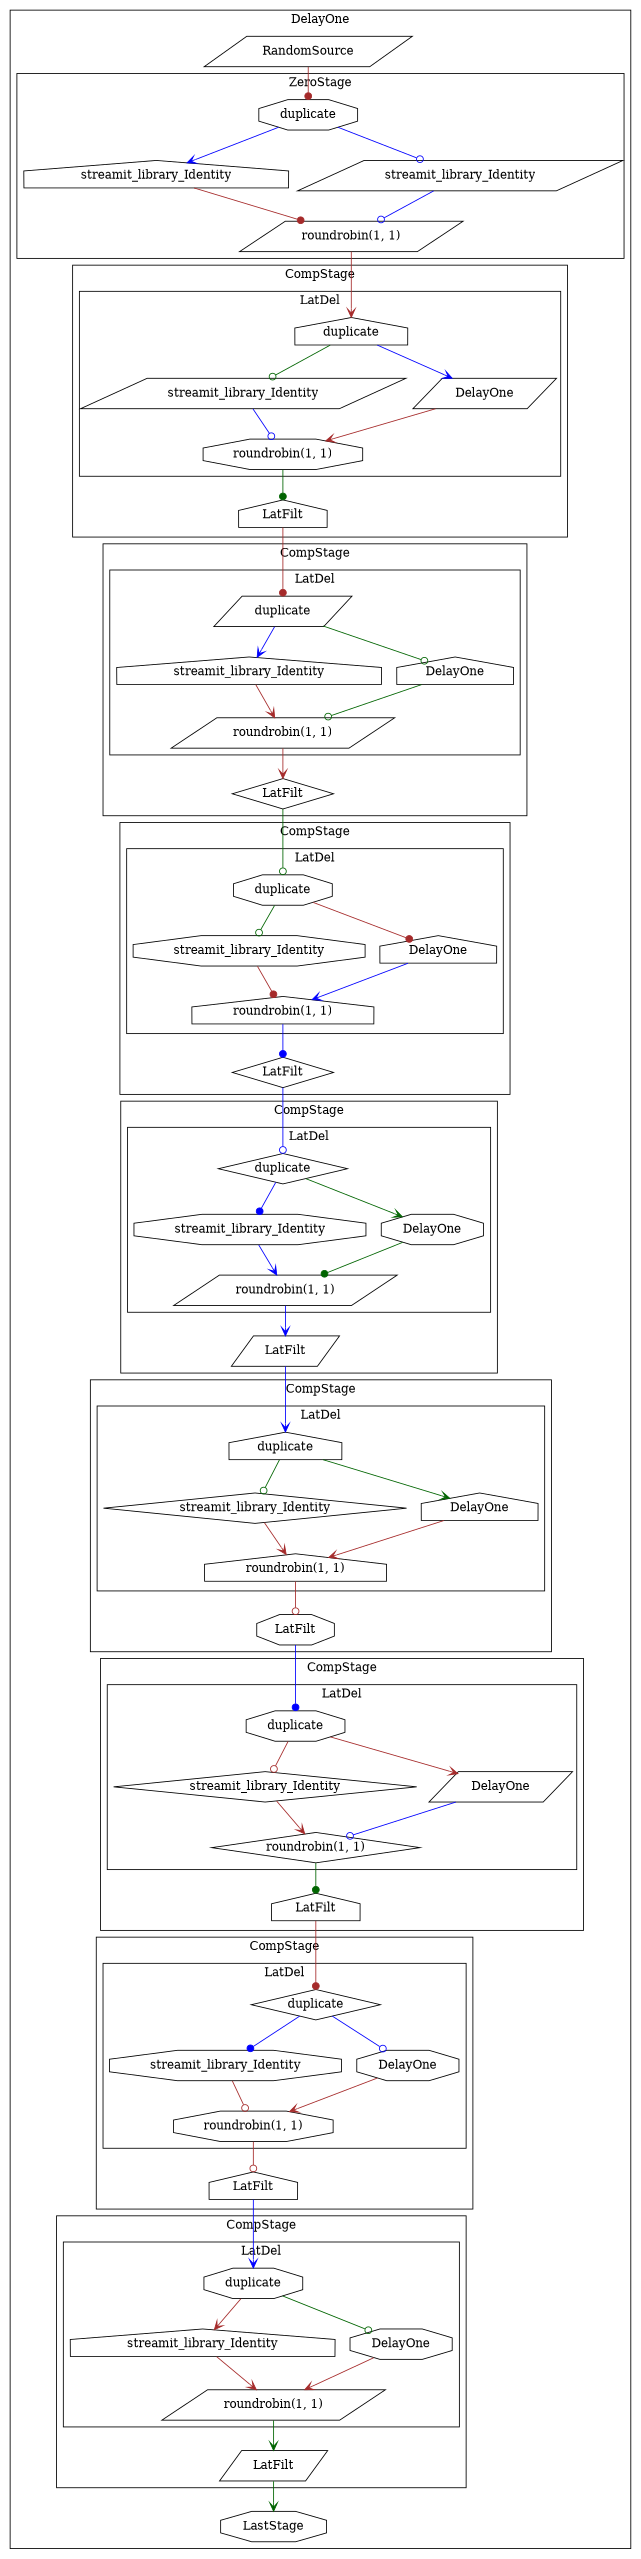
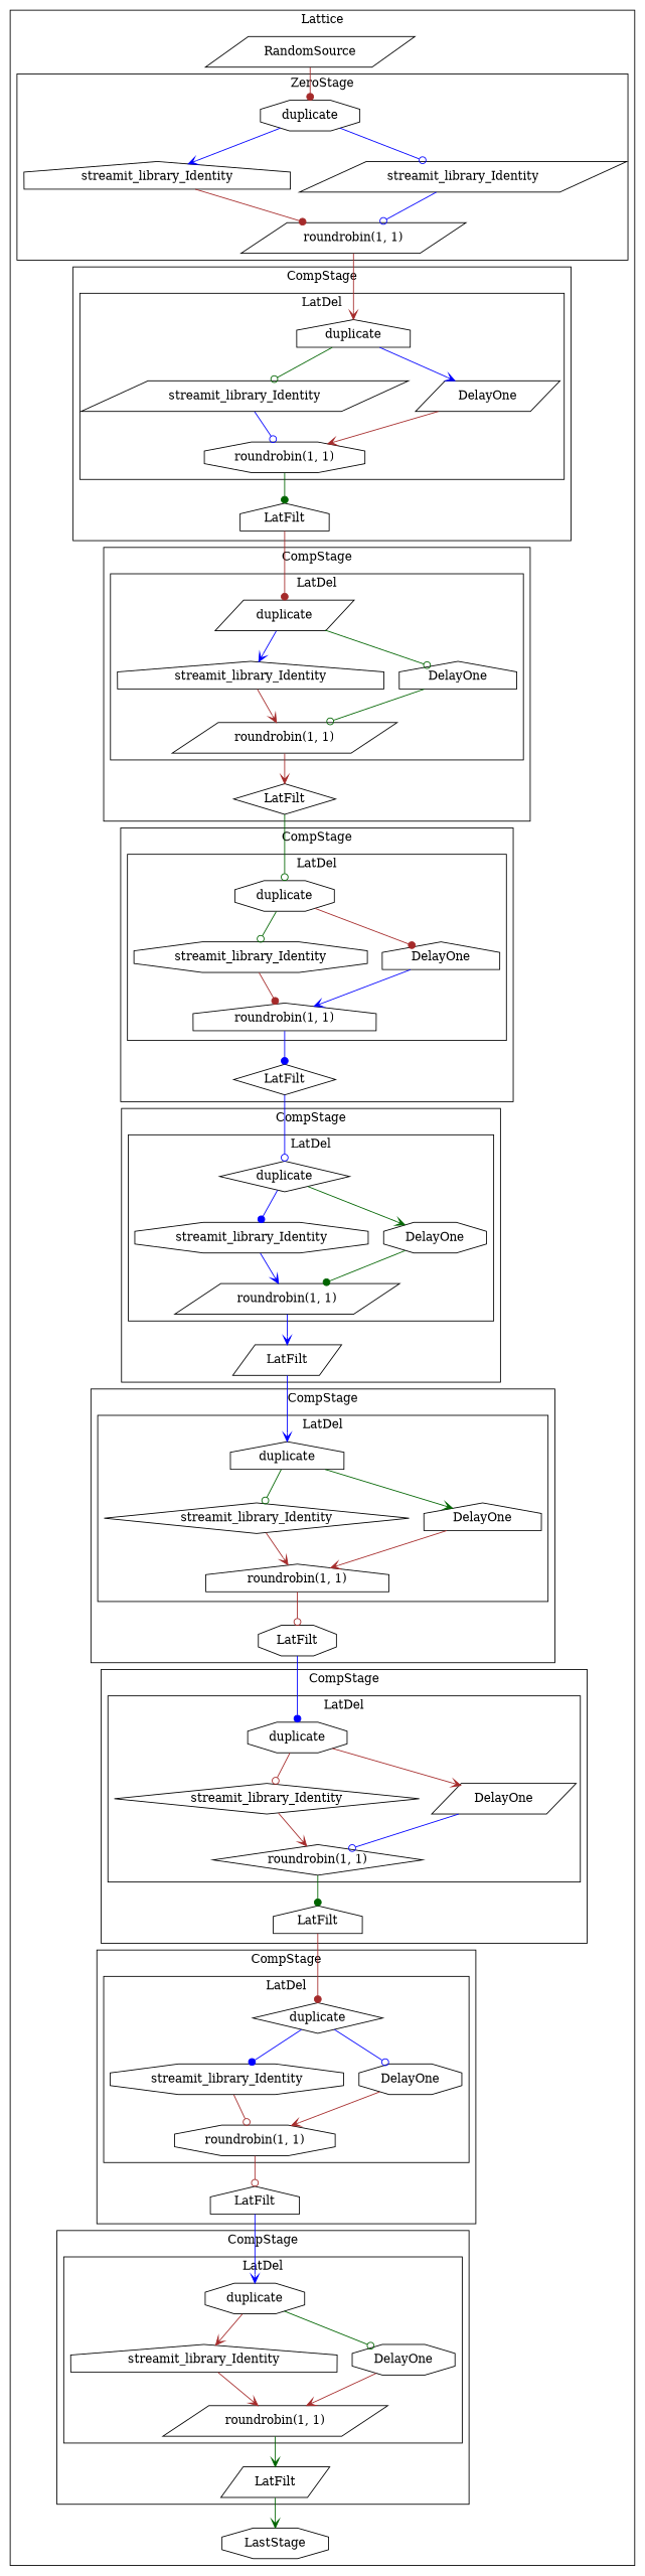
  digraph {
    node [shape=octagon]
    edge [color=brown arrowhead=vee]
    n1 [label=duplicate]
    n2 [label=streamit_library_Identity shape=house]
    n3 [label=streamit_library_Identity shape=parallelogram]
    n4 [label="roundrobin(1, 1)" shape=parallelogram]
    n5 [label=duplicate shape=house]
    n6 [label=streamit_library_Identity shape=parallelogram]
    n7 [label=DelayOne shape=parallelogram]
    n8 [label="roundrobin(1, 1)"]
    n9 [label=LatFilt shape=house]
    n10 [label=duplicate]
    n11 [label=streamit_library_Identity shape=house]
    n12 [label=DelayOne]
    n13 [label="roundrobin(1, 1)" shape=parallelogram]
    n14 [label=LatFilt shape=parallelogram]
    n15 [label=duplicate shape=parallelogram]
    n16 [label=streamit_library_Identity shape=house]
    n17 [label=DelayOne shape=house]
    n18 [label="roundrobin(1, 1)" shape=parallelogram]
    n19 [label=LatFilt shape=diamond]
    n20 [label=duplicate]
    n21 [label=streamit_library_Identity]
    n22 [label=DelayOne shape=house]
    n23 [label="roundrobin(1, 1)" shape=house]
    n24 [label=LatFilt shape=diamond]
    n25 [label=duplicate shape=diamond]
    n26 [label=streamit_library_Identity]
    n27 [label=DelayOne]
    n28 [label="roundrobin(1, 1)" shape=parallelogram]
    n29 [label=LatFilt shape=parallelogram]
    n30 [label=duplicate shape=house]
    n31 [label=streamit_library_Identity shape=diamond]
    n32 [label=DelayOne shape=house]
    n33 [label="roundrobin(1, 1)" shape=house]
    n34 [label=LatFilt]
    n35 [label=duplicate]
    n36 [label=streamit_library_Identity shape=diamond]
    n37 [label=DelayOne shape=parallelogram]
    n38 [label="roundrobin(1, 1)" shape=diamond]
    n39 [label=LatFilt shape=house]
    n40 [label=duplicate shape=diamond]
    n41 [label=streamit_library_Identity]
    n42 [label=DelayOne]
    n43 [label="roundrobin(1, 1)"]
    n44 [label=LatFilt shape=house]
    n45 [label=RandomSource shape=parallelogram]
    n46 [label=LastStage]
    subgraph cluster_1 {
-     label=DelayOne
+     label=Lattice
      n45
      n46
      subgraph cluster_2 {
        label=ZeroStage
        n1
        n2
        n3
        n4
      }
      subgraph cluster_3 {
        label=CompStage
        n9
        subgraph cluster_4 {
          label=LatDel
          n5
          n6
          n7
          n8
        }
      }
      subgraph cluster_5 {
        label=CompStage
        n14
        subgraph cluster_6 {
          label=LatDel
          n10
          n11
          n12
          n13
        }
      }
      subgraph cluster_7 {
        label=CompStage
        n19
        subgraph cluster_8 {
          label=LatDel
          n15
          n16
          n17
          n18
        }
      }
      subgraph cluster_9 {
        label=CompStage
        n24
        subgraph cluster_10 {
          label=LatDel
          n20
          n21
          n22
          n23
        }
      }
      subgraph cluster_11 {
        label=CompStage
        n29
        subgraph cluster_12 {
          label=LatDel
          n25
          n26
          n27
          n28
        }
      }
      subgraph cluster_13 {
        label=CompStage
        n34
        subgraph cluster_14 {
          label=LatDel
          n30
          n31
          n32
          n33
        }
      }
      subgraph cluster_15 {
        label=CompStage
        n39
        subgraph cluster_16 {
          label=LatDel
          n35
          n36
          n37
          n38
        }
      }
      subgraph cluster_17 {
        label=CompStage
        n44
        subgraph cluster_18 {
          label=LatDel
          n40
          n41
          n42
          n43
        }
      }
    }
    n1 -> n2 [color=blue]
    n1 -> n3 [color=blue arrowhead=odot]
    n2 -> n4 [arrowhead=dot]
    n3 -> n4 [color=blue arrowhead=odot]
    n4 -> n5
    n5 -> n6 [color=darkgreen arrowhead=odot]
    n5 -> n7 [color=blue]
    n6 -> n8 [color=blue arrowhead=odot]
    n7 -> n8
    n8 -> n9 [color=darkgreen arrowhead=dot]
    n9 -> n15 [arrowhead=dot]
    n10 -> n11
    n10 -> n12 [color=darkgreen arrowhead=odot]
    n11 -> n13
    n12 -> n13
    n13 -> n14 [color=darkgreen]
    n14 -> n46 [color=darkgreen]
    n15 -> n16 [color=blue]
    n15 -> n17 [color=darkgreen arrowhead=odot]
    n16 -> n18
    n17 -> n18 [color=darkgreen arrowhead=odot]
    n18 -> n19
    n19 -> n20 [color=darkgreen arrowhead=odot]
    n20 -> n21 [color=darkgreen arrowhead=odot]
    n20 -> n22 [arrowhead=dot]
    n21 -> n23 [arrowhead=dot]
    n22 -> n23 [color=blue]
    n23 -> n24 [color=blue arrowhead=dot]
    n24 -> n25 [color=blue arrowhead=odot]
    n25 -> n26 [color=blue arrowhead=dot]
    n25 -> n27 [color=darkgreen]
    n26 -> n28 [color=blue]
    n27 -> n28 [color=darkgreen arrowhead=dot]
    n28 -> n29 [color=blue]
    n29 -> n30 [color=blue]
    n30 -> n31 [color=darkgreen arrowhead=odot]
    n30 -> n32 [color=darkgreen]
    n31 -> n33
    n32 -> n33
    n33 -> n34 [arrowhead=odot]
    n34 -> n35 [color=blue arrowhead=dot]
    n35 -> n36 [arrowhead=odot]
    n35 -> n37
    n36 -> n38
    n37 -> n38 [color=blue arrowhead=odot]
    n38 -> n39 [color=darkgreen arrowhead=dot]
    n39 -> n40 [arrowhead=dot]
    n40 -> n41 [color=blue arrowhead=dot]
    n40 -> n42 [color=blue arrowhead=odot]
    n41 -> n43 [arrowhead=odot]
    n42 -> n43
    n43 -> n44 [arrowhead=odot]
    n44 -> n10 [color=blue]
    n45 -> n1 [arrowhead=dot]
  }
